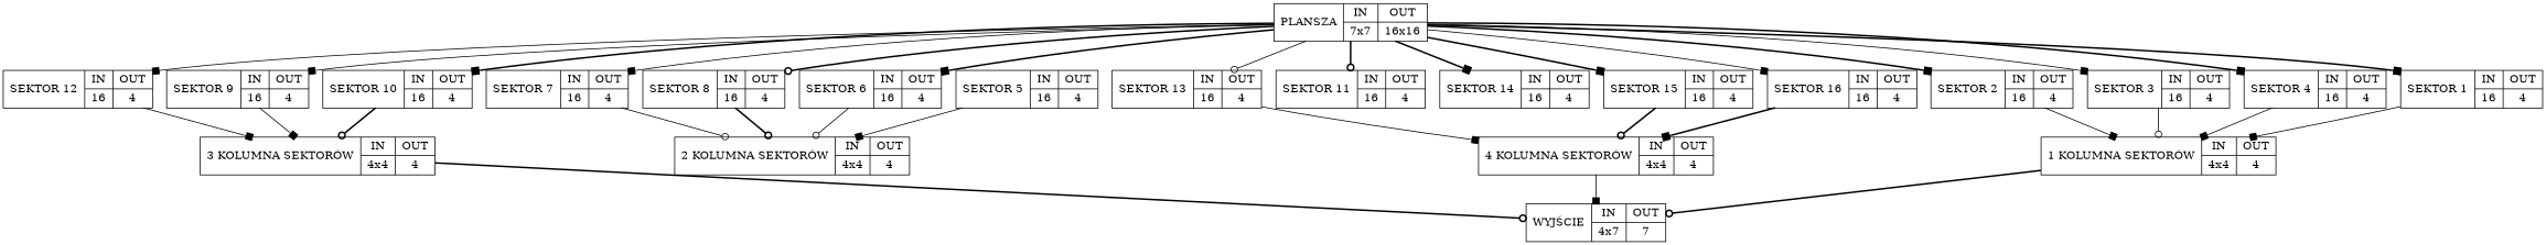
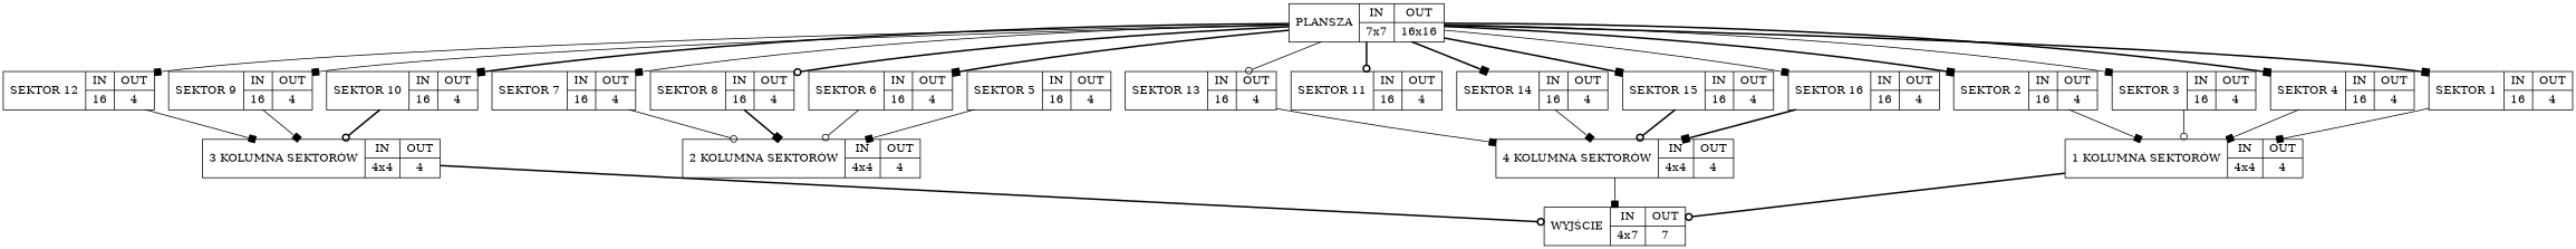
  digraph {
    rankdir=TB
    node [shape=record]
    edge [arrowhead=box style=solid]
    n1 [label="PLANSZA|{IN|7x7}|{OUT|16x16}"]
    n2 [label="SEKTOR 1|{IN|16}|{OUT|4}"]
    n3 [label="SEKTOR 2|{IN|16}|{OUT|4}"]
    n4 [label="SEKTOR 3|{IN|16}|{OUT|4}"]
    n5 [label="SEKTOR 4|{IN|16}|{OUT|4}"]
    n6 [label="SEKTOR 6|{IN|16}|{OUT|4}"]
    n7 [label="SEKTOR 7|{IN|16}|{OUT|4}"]
    n8 [label="SEKTOR 8|{IN|16}|{OUT|4}"]
    n9 [label="SEKTOR 9|{IN|16}|{OUT|4}"]
    n10 [label="SEKTOR 10|{IN|16}|{OUT|4}"]
    n11 [label="SEKTOR 11|{IN|16}|{OUT|4}"]
    n12 [label="SEKTOR 12|{IN|16}|{OUT|4}"]
    n13 [label="SEKTOR 13|{IN|16}|{OUT|4}"]
    n14 [label="SEKTOR 14|{IN|16}|{OUT|4}"]
    n15 [label="SEKTOR 15|{IN|16}|{OUT|4}"]
    n16 [label="SEKTOR 16|{IN|16}|{OUT|4}"]
    n17 [label="1 KOLUMNA SEKTORÓW|{IN|4x4}|{OUT|4}"]
    n18 [label="SEKTOR 5|{IN|16}|{OUT|4}"]
    n19 [label="2 KOLUMNA SEKTORÓW|{IN|4x4}|{OUT|4}"]
    n20 [label="3 KOLUMNA SEKTORÓW|{IN|4x4}|{OUT|4}"]
    n21 [label="4 KOLUMNA SEKTORÓW|{IN|4x4}|{OUT|4}"]
    n22 [label="WYJŚCIE|{IN|4x7}|{OUT|7}"]
    n1 -> n2 [style=bold]
    n1 -> n3 [style=bold]
    n1 -> n4
    n1 -> n5 [style=bold]
    n1 -> n6 [style=bold]
    n1 -> n7
    n1 -> n8 [arrowhead=odot style=bold]
    n1 -> n9
    n1 -> n10 [style=bold]
    n1 -> n11 [arrowhead=odot style=bold]
    n1 -> n12
    n1 -> n13 [arrowhead=odot]
    n1 -> n14 [style=bold]
    n1 -> n15 [style=bold]
    n1 -> n16
    n2 -> n17
    n3 -> n17
    n4 -> n17 [arrowhead=odot]
    n5 -> n17
    n6 -> n19 [arrowhead=odot]
    n7 -> n19 [arrowhead=odot]
-   n8 -> n19 [arrowhead=odot style=bold]
+   n8 -> n19 [style=bold]
    n9 -> n20
    n10 -> n20 [arrowhead=odot style=bold]
    n12 -> n20
    n13 -> n21
+   n14 -> n21
    n15 -> n21 [arrowhead=odot style=bold]
    n16 -> n21 [style=bold]
    n17 -> n22 [arrowhead=odot style=bold]
    n18 -> n19
    n20 -> n22 [arrowhead=odot style=bold]
    n21 -> n22
  }
